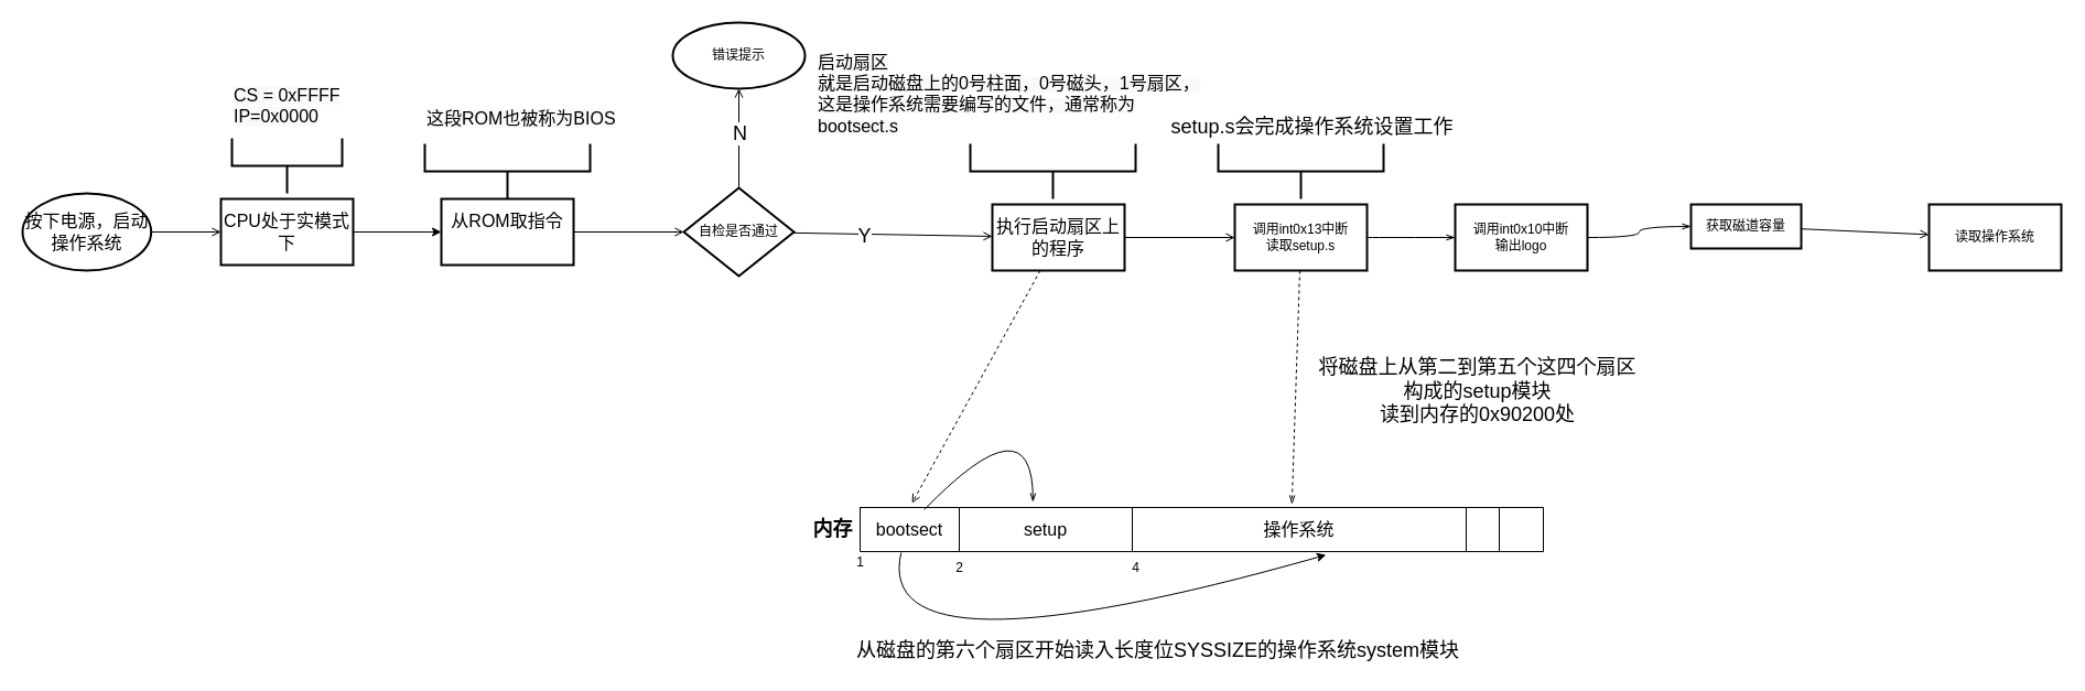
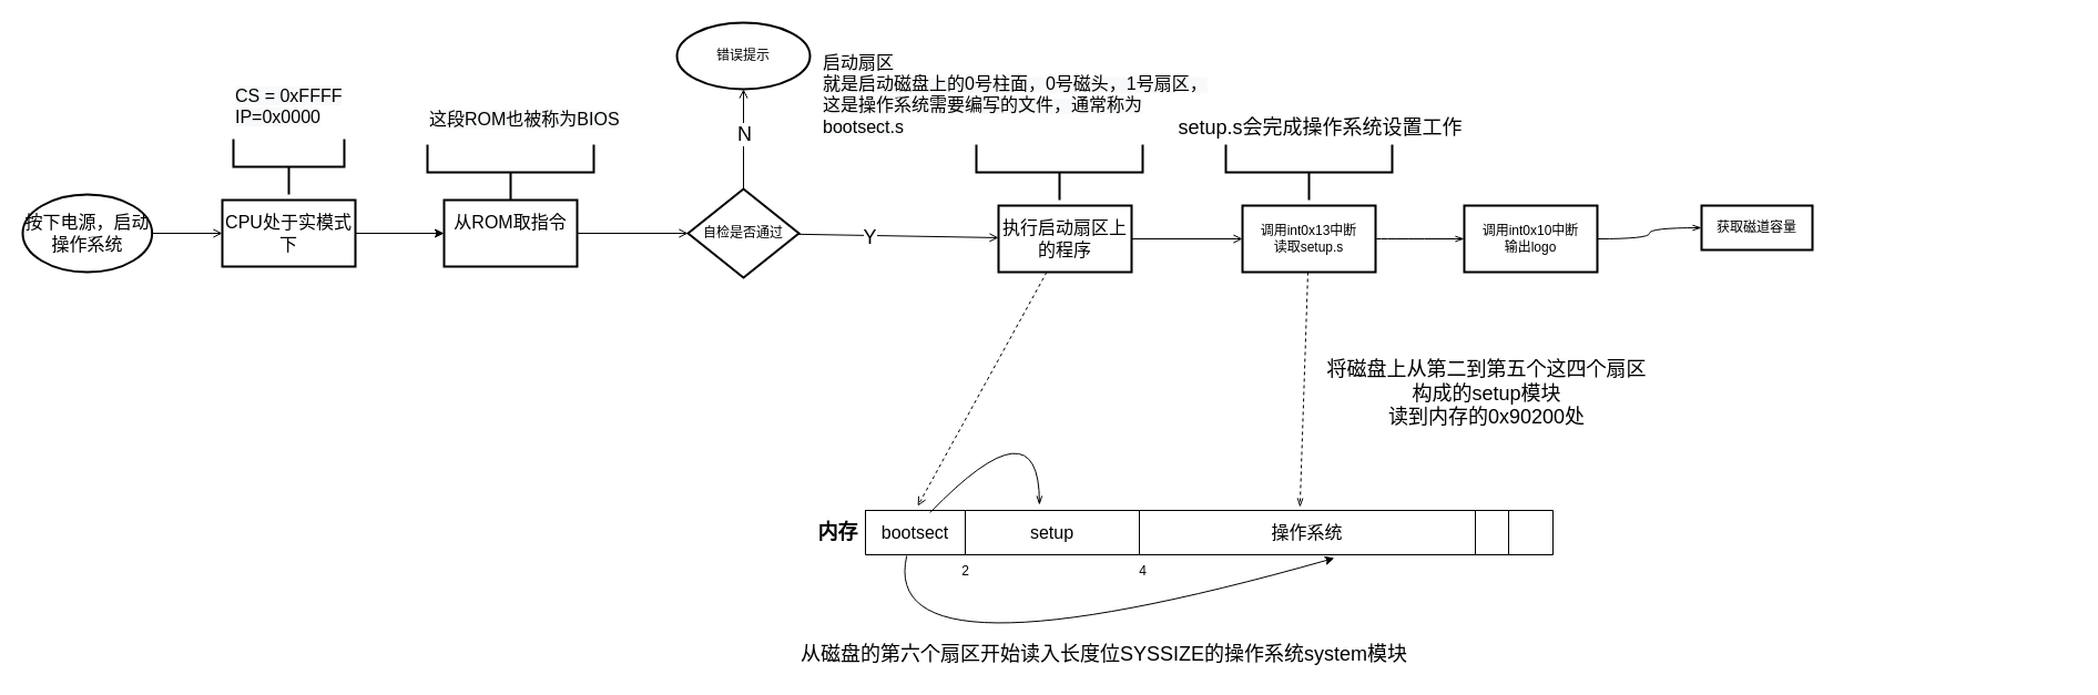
  <mxCell id="0" />
  <mxCell id="1" parent="0" />
  <mxCell id="2" value="" style="edgeStyle=orthogonalEdgeStyle;rounded=0;orthogonalLoop=1;jettySize=auto;html=1;endArrow=open;" parent="1" source="3" target="5" edge="1"><mxGeometry relative="1" as="geometry" /></mxCell>
  <mxCell id="3" value="&lt;font style=&quot;font-size: 16px&quot;&gt;按下电源，启动操作系统&lt;/font&gt;" style="strokeWidth=2;html=1;shape=mxgraph.flowchart.start_1;whiteSpace=wrap;" parent="1" vertex="1"><mxGeometry x="20" y="175" width="116.67" height="70" as="geometry" /></mxCell>
  <mxCell id="4" value="" style="edgeStyle=orthogonalEdgeStyle;rounded=0;orthogonalLoop=1;jettySize=auto;html=1;" edge="1" parent="1" source="5" target="7"><mxGeometry relative="1" as="geometry" /></mxCell>
  <mxCell id="5" value="&lt;font style=&quot;font-size: 16px&quot;&gt;CPU处于实模式下&lt;/font&gt;" style="whiteSpace=wrap;html=1;strokeWidth=2;" parent="1" vertex="1"><mxGeometry x="200" y="180" width="120" height="60" as="geometry" /></mxCell>
  <mxCell id="6" value="" style="edgeStyle=none;rounded=1;orthogonalLoop=1;jettySize=auto;html=1;fontSize=18;endArrow=open;endFill=0;" edge="1" parent="1" source="7" target="28"><mxGeometry relative="1" as="geometry" /></mxCell>
  <mxCell id="7" value="&lt;font style=&quot;font-size: 16px&quot;&gt;从ROM取指令&lt;br&gt;&lt;br&gt;&lt;/font&gt;" style="whiteSpace=wrap;html=1;strokeWidth=2;" vertex="1" parent="1"><mxGeometry x="400" y="180" width="120" height="60" as="geometry" /></mxCell>
  <mxCell id="8" style="edgeStyle=none;rounded=1;orthogonalLoop=1;jettySize=auto;html=1;entryX=0.076;entryY=-0.1;entryDx=0;entryDy=0;entryPerimeter=0;dashed=1;fontSize=18;endArrow=open;endFill=0;" edge="1" parent="1" source="10" target="14"><mxGeometry relative="1" as="geometry" /></mxCell>
  <mxCell id="9" value="" style="edgeStyle=none;rounded=1;orthogonalLoop=1;jettySize=auto;html=1;fontSize=18;endArrow=open;endFill=0;" edge="1" parent="1" source="10" target="35"><mxGeometry relative="1" as="geometry" /></mxCell>
  <mxCell id="10" value="&lt;font style=&quot;font-size: 16px&quot;&gt;执行启动扇区上的程序&lt;/font&gt;" style="whiteSpace=wrap;html=1;strokeWidth=2;" vertex="1" parent="1"><mxGeometry x="900" y="185" width="120" height="60" as="geometry" /></mxCell>
  <mxCell id="11" value="&lt;span style=&quot;color: rgb(0 , 0 , 0) ; font-family: &amp;#34;helvetica&amp;#34; ; font-style: normal ; font-weight: 400 ; letter-spacing: normal ; text-align: center ; text-indent: 0px ; text-transform: none ; word-spacing: 0px ; background-color: rgb(248 , 249 , 250) ; display: inline ; float: none&quot;&gt;&lt;font style=&quot;font-size: 16px&quot;&gt;启动扇区&lt;br&gt;就是启动磁盘上的0号柱面，0号磁头，1号扇区，这是操作系统需要编写的文件，通常称为bootsect.s&lt;/font&gt;&lt;/span&gt;" style="text;whiteSpace=wrap;html=1;" vertex="1" parent="1"><mxGeometry x="740" y="40" width="350" height="90" as="geometry" /></mxCell>
  <mxCell id="12" value="&lt;span style=&quot;color: rgb(0, 0, 0); font-family: helvetica; font-size: 16px; font-style: normal; font-weight: 400; letter-spacing: normal; text-align: center; text-indent: 0px; text-transform: none; word-spacing: 0px; background-color: rgb(248, 249, 250); display: inline; float: none;&quot;&gt;CS = 0xFFFF&lt;/span&gt;&lt;br style=&quot;color: rgb(0, 0, 0); font-family: helvetica; font-size: 16px; font-style: normal; font-weight: 400; letter-spacing: normal; text-align: center; text-indent: 0px; text-transform: none; word-spacing: 0px; background-color: rgb(248, 249, 250);&quot;&gt;&lt;span style=&quot;color: rgb(0, 0, 0); font-family: helvetica; font-size: 16px; font-style: normal; font-weight: 400; letter-spacing: normal; text-align: center; text-indent: 0px; text-transform: none; word-spacing: 0px; background-color: rgb(248, 249, 250); display: inline; float: none;&quot;&gt;IP=0x0000&lt;/span&gt;" style="text;whiteSpace=wrap;html=1;fontSize=16;" vertex="1" parent="1"><mxGeometry x="210" y="70" width="120" height="50" as="geometry" /></mxCell>
  <mxCell id="13" value="" style="shape=table;startSize=0;container=1;collapsible=0;childLayout=tableLayout;fontSize=16;" vertex="1" parent="1"><mxGeometry x="780" y="460" width="620" height="40" as="geometry" /></mxCell>
  <mxCell id="14" value="" style="shape=tableRow;horizontal=0;startSize=0;swimlaneHead=0;swimlaneBody=0;top=0;left=0;bottom=0;right=0;collapsible=0;dropTarget=0;fillColor=none;points=[[0,0.5],[1,0.5]];portConstraint=eastwest;fontSize=16;" vertex="1" parent="13"><mxGeometry width="620" height="40" as="geometry" /></mxCell>
  <mxCell id="15" value="bootsect" style="shape=partialRectangle;html=1;whiteSpace=wrap;connectable=0;overflow=hidden;fillColor=none;top=0;left=0;bottom=0;right=0;pointerEvents=1;fontSize=16;" vertex="1" parent="14"><mxGeometry width="90" height="40" as="geometry"><mxRectangle width="90" height="40" as="alternateBounds" /></mxGeometry></mxCell>
  <mxCell id="16" value="setup" style="shape=partialRectangle;html=1;whiteSpace=wrap;connectable=0;overflow=hidden;fillColor=none;top=0;left=0;bottom=0;right=0;pointerEvents=1;fontSize=16;" vertex="1" parent="14"><mxGeometry x="90" width="157" height="40" as="geometry"><mxRectangle width="157" height="40" as="alternateBounds" /></mxGeometry></mxCell>
  <mxCell id="17" value="操作系统" style="shape=partialRectangle;html=1;whiteSpace=wrap;connectable=0;overflow=hidden;fillColor=none;top=0;left=0;bottom=0;right=0;pointerEvents=1;fontSize=16;" vertex="1" parent="14"><mxGeometry x="247" width="303" height="40" as="geometry"><mxRectangle width="303" height="40" as="alternateBounds" /></mxGeometry></mxCell>
  <mxCell id="18" value="" style="shape=partialRectangle;html=1;whiteSpace=wrap;connectable=0;overflow=hidden;fillColor=none;top=0;left=0;bottom=0;right=0;pointerEvents=1;fontSize=16;" vertex="1" parent="14"><mxGeometry x="550" width="30" height="40" as="geometry"><mxRectangle width="30" height="40" as="alternateBounds" /></mxGeometry></mxCell>
  <mxCell id="19" value="" style="shape=partialRectangle;html=1;whiteSpace=wrap;connectable=0;overflow=hidden;fillColor=none;top=0;left=0;bottom=0;right=0;pointerEvents=1;fontSize=16;" vertex="1" parent="14"><mxGeometry x="580" width="40" height="40" as="geometry"><mxRectangle width="40" height="40" as="alternateBounds" /></mxGeometry></mxCell>
  <mxCell id="20" value="" style="endArrow=openThin;html=1;rounded=1;fontSize=18;curved=1;entryX=0.253;entryY=-0.125;entryDx=0;entryDy=0;entryPerimeter=0;endFill=0;exitX=0.094;exitY=0.05;exitDx=0;exitDy=0;exitPerimeter=0;" edge="1" parent="13" source="14" target="14"><mxGeometry width="50" height="50" relative="1" as="geometry"><mxPoint x="60" y="43" as="sourcePoint" /><mxPoint x="70" y="50" as="targetPoint" /><Array as="points"><mxPoint x="157" y="-100" /></Array></mxGeometry></mxCell>
  <mxCell id="21" value="" style="endArrow=classic;html=1;rounded=1;fontSize=18;curved=1;entryX=0.682;entryY=1.075;entryDx=0;entryDy=0;entryPerimeter=0;exitX=0.06;exitY=1.025;exitDx=0;exitDy=0;exitPerimeter=0;" edge="1" parent="13" source="14" target="14"><mxGeometry width="50" height="50" relative="1" as="geometry"><mxPoint x="-50" y="130" as="sourcePoint" /><mxPoint y="80" as="targetPoint" /><Array as="points"><mxPoint x="10" y="160" /></Array></mxGeometry></mxCell>
  <mxCell id="22" value="&lt;font style=&quot;font-size: 18px&quot;&gt;&lt;b&gt;内存&lt;/b&gt;&lt;/font&gt;" style="text;html=1;resizable=0;autosize=1;align=center;verticalAlign=middle;points=[];fillColor=none;strokeColor=none;rounded=0;fontSize=16;" vertex="1" parent="1"><mxGeometry x="730" y="470" width="50" height="20" as="geometry" /></mxCell>
  <mxCell id="23" value="&lt;span style=&quot;color: rgb(0, 0, 0); font-family: helvetica; font-size: 16px; font-style: normal; font-weight: 400; letter-spacing: normal; text-align: center; text-indent: 0px; text-transform: none; word-spacing: 0px; background-color: rgb(248, 249, 250); display: inline; float: none;&quot;&gt;这段ROM也被称为BIOS&lt;/span&gt;" style="text;whiteSpace=wrap;html=1;fontSize=18;" vertex="1" parent="1"><mxGeometry x="385" y="90" width="200" height="40" as="geometry" /></mxCell>
  <mxCell id="24" style="edgeStyle=none;rounded=1;orthogonalLoop=1;jettySize=auto;html=1;fontSize=18;endArrow=open;endFill=0;" edge="1" parent="1" source="28" target="10"><mxGeometry relative="1" as="geometry" /></mxCell>
  <mxCell id="25" value="Y" style="edgeLabel;html=1;align=center;verticalAlign=middle;resizable=0;points=[];fontSize=18;" vertex="1" connectable="0" parent="24"><mxGeometry x="-0.283" y="-2" relative="1" as="geometry"><mxPoint as="offset" /></mxGeometry></mxCell>
  <mxCell id="26" value="" style="edgeStyle=none;rounded=1;orthogonalLoop=1;jettySize=auto;html=1;fontSize=18;endArrow=open;endFill=0;" edge="1" parent="1" source="28" target="29"><mxGeometry relative="1" as="geometry" /></mxCell>
  <mxCell id="27" value="N" style="edgeLabel;html=1;align=center;verticalAlign=middle;resizable=0;points=[];fontSize=18;" vertex="1" connectable="0" parent="26"><mxGeometry x="0.333" relative="1" as="geometry"><mxPoint y="10" as="offset" /></mxGeometry></mxCell>
  <mxCell id="28" value="自检是否通过" style="rhombus;whiteSpace=wrap;html=1;strokeWidth=2;" vertex="1" parent="1"><mxGeometry x="620" y="170" width="100" height="80" as="geometry" /></mxCell>
  <mxCell id="29" value="错误提示" style="ellipse;whiteSpace=wrap;html=1;strokeWidth=2;" vertex="1" parent="1"><mxGeometry x="610" y="20" width="120" height="60" as="geometry" /></mxCell>
  <mxCell id="30" value="" style="strokeWidth=2;html=1;shape=mxgraph.flowchart.annotation_2;align=left;labelPosition=right;pointerEvents=1;fontSize=18;rotation=-90;" vertex="1" parent="1"><mxGeometry x="235" y="100" width="50" height="100" as="geometry" /></mxCell>
  <mxCell id="31" value="" style="strokeWidth=2;html=1;shape=mxgraph.flowchart.annotation_2;align=left;labelPosition=right;pointerEvents=1;fontSize=18;rotation=-90;" vertex="1" parent="1"><mxGeometry x="435" y="80" width="50" height="150" as="geometry" /></mxCell>
  <mxCell id="32" value="" style="strokeWidth=2;html=1;shape=mxgraph.flowchart.annotation_2;align=left;labelPosition=right;pointerEvents=1;fontSize=18;rotation=-90;" vertex="1" parent="1"><mxGeometry x="930" y="80" width="50" height="150" as="geometry" /></mxCell>
  <mxCell id="33" value="" style="edgeStyle=orthogonalEdgeStyle;curved=1;rounded=1;orthogonalLoop=1;jettySize=auto;html=1;fontSize=18;endArrow=openThin;endFill=0;" edge="1" parent="1" source="35" target="44"><mxGeometry relative="1" as="geometry" /></mxCell>
  <mxCell id="34" style="rounded=1;orthogonalLoop=1;jettySize=auto;html=1;entryX=0.632;entryY=-0.075;entryDx=0;entryDy=0;entryPerimeter=0;dashed=1;fontSize=18;endArrow=openThin;endFill=0;" edge="1" parent="1" source="35" target="14"><mxGeometry relative="1" as="geometry" /></mxCell>
  <mxCell id="35" value="调用int0x13中断&lt;br&gt;读取setup.s" style="whiteSpace=wrap;html=1;strokeWidth=2;" vertex="1" parent="1"><mxGeometry x="1120" y="185" width="120" height="60" as="geometry" /></mxCell>
- <mxCell id="36" value="" style="edgeStyle=none;rounded=1;orthogonalLoop=1;jettySize=auto;html=1;fontSize=18;endArrow=open;endFill=0;" edge="1" parent="1" source="37" target="38"><mxGeometry relative="1" as="geometry" /></mxCell>
  <mxCell id="37" value="获取磁道容量" style="whiteSpace=wrap;html=1;strokeWidth=2;" vertex="1" parent="1"><mxGeometry x="1534" y="185" width="100" height="40" as="geometry" /></mxCell>
- <mxCell id="38" value="读取操作系统" style="whiteSpace=wrap;html=1;strokeWidth=2;" vertex="1" parent="1"><mxGeometry x="1750" y="185" width="120" height="60" as="geometry" /></mxCell>
  <mxCell id="39" value="将磁盘上从第二到第五个这四个扇区&lt;br&gt;构成的setup模块&lt;br&gt;读到内存的0x90200处" style="text;html=1;resizable=0;autosize=1;align=center;verticalAlign=middle;points=[];fillColor=none;strokeColor=none;rounded=0;fontSize=18;" vertex="1" parent="1"><mxGeometry x="1190" y="320" width="300" height="70" as="geometry" /></mxCell>
- <mxCell id="40" value="从磁盘的第六个扇区开始读入长度位SYSSIZE的操作系统system模块" style="text;html=1;resizable=0;autosize=1;align=center;verticalAlign=middle;points=[];fillColor=none;strokeColor=none;rounded=0;fontSize=18;" vertex="1" parent="1"><mxGeometry x="770" y="575" width="560" height="30" as="geometry" /></mxCell>
+ <mxCell id="40" value="从磁盘的第六个扇区开始读入长度位SYSSIZE的操作系统system模块" style="text;html=1;resizable=0;autosize=1;align=center;verticalAlign=middle;points=[];fillColor=none;strokeColor=none;rounded=0;fontSize=18;" vertex="1" parent="1"><mxGeometry x="715" y="575" width="560" height="30" as="geometry" /></mxCell>
  <mxCell id="41" value="" style="strokeWidth=2;html=1;shape=mxgraph.flowchart.annotation_2;align=left;labelPosition=right;pointerEvents=1;fontSize=18;rotation=-90;" vertex="1" parent="1"><mxGeometry x="1155" y="80" width="50" height="150" as="geometry" /></mxCell>
  <mxCell id="42" value="setup.s会完成操作系统设置工作" style="text;html=1;resizable=0;autosize=1;align=center;verticalAlign=middle;points=[];fillColor=none;strokeColor=none;rounded=0;fontSize=18;" vertex="1" parent="1"><mxGeometry x="1055" y="100" width="270" height="30" as="geometry" /></mxCell>
  <mxCell id="43" value="" style="edgeStyle=orthogonalEdgeStyle;curved=1;rounded=1;orthogonalLoop=1;jettySize=auto;html=1;fontSize=18;endArrow=openThin;endFill=0;" edge="1" parent="1" source="44" target="37"><mxGeometry relative="1" as="geometry" /></mxCell>
  <mxCell id="44" value="调用int0x10中断&lt;br&gt;输出logo" style="whiteSpace=wrap;html=1;strokeWidth=2;" vertex="1" parent="1"><mxGeometry x="1320" y="185" width="120" height="60" as="geometry" /></mxCell>
- <mxCell id="45" value="1" style="text;html=1;resizable=0;autosize=1;align=center;verticalAlign=middle;points=[];fillColor=none;strokeColor=none;rounded=0;sketch=0;" vertex="1" parent="1"><mxGeometry x="770" y="500" width="20" height="20" as="geometry" /></mxCell>
  <mxCell id="46" value="2" style="text;html=1;resizable=0;autosize=1;align=center;verticalAlign=middle;points=[];fillColor=none;strokeColor=none;rounded=0;sketch=0;" vertex="1" parent="1"><mxGeometry x="860" y="505" width="20" height="20" as="geometry" /></mxCell>
  <mxCell id="47" value="4" style="text;html=1;resizable=0;autosize=1;align=center;verticalAlign=middle;points=[];fillColor=none;strokeColor=none;rounded=0;sketch=0;" vertex="1" parent="1"><mxGeometry x="1020" y="505" width="20" height="20" as="geometry" /></mxCell>
